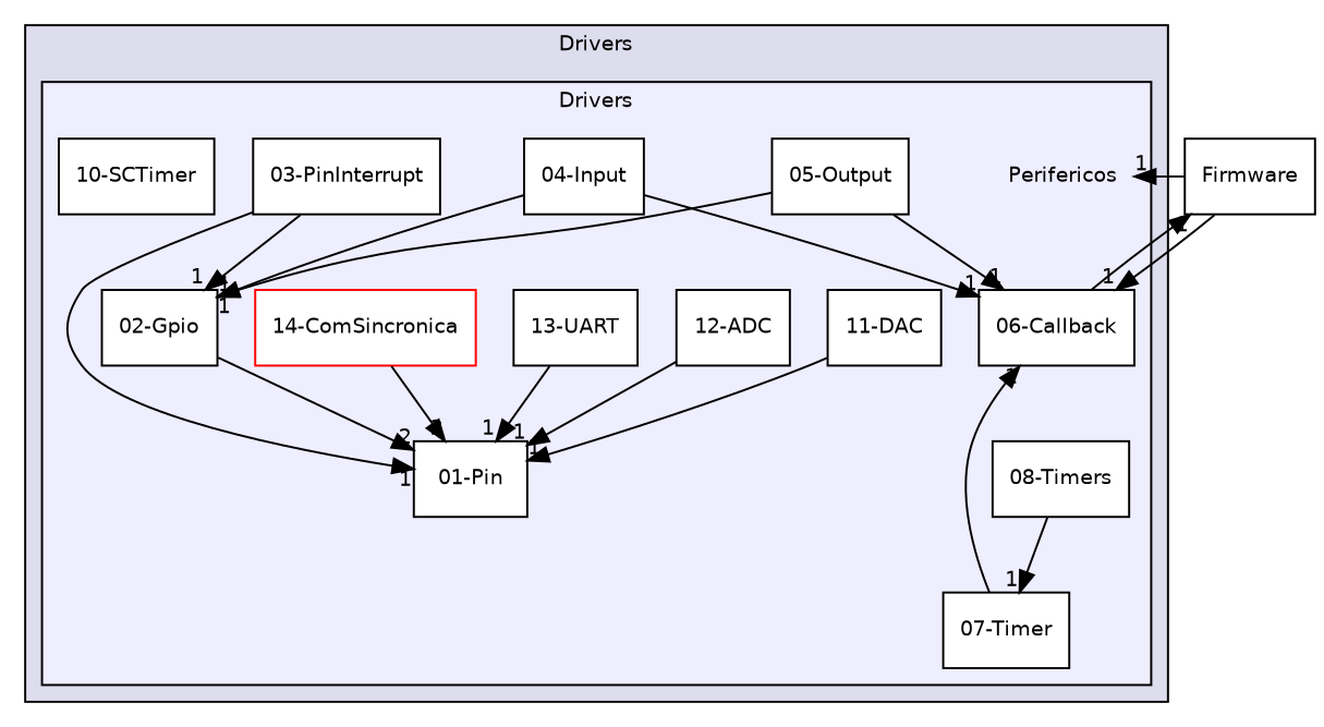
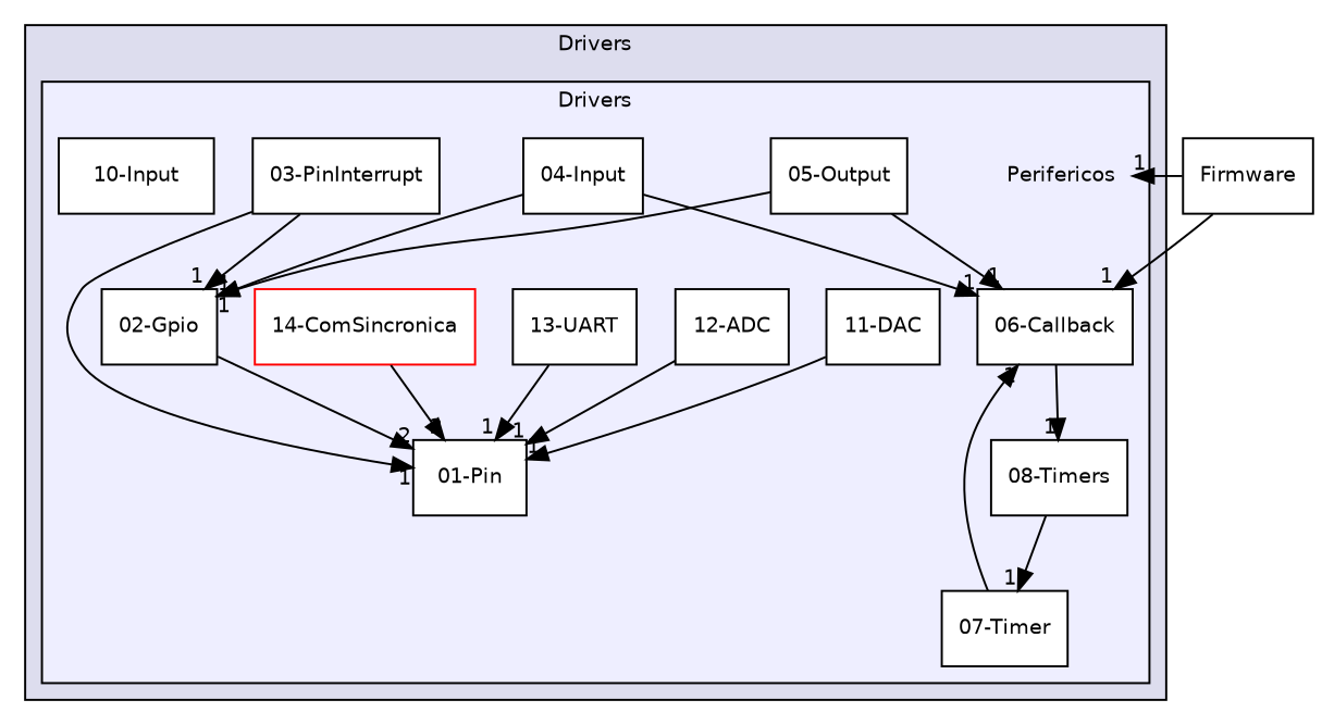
  digraph {
    compound=true
    node [fontname=Helvetica fontsize=10 shape=box color=black fillcolor=white style=filled]
    edge [headlabel=1 labeldistance=1.5 labelfontname=Helvetica labelfontsize=10]
    n1 [label=Perifericos shape=plaintext color="" fillcolor="" style=""]
    n2 [label="01-Pin"]
    n3 [label="02-Gpio"]
    n4 [label="03-PinInterrupt"]
    n5 [label="04-Input"]
    n6 [label="05-Output"]
    n7 [label="06-Callback"]
    n8 [label="07-Timer"]
    n9 [label="08-Timers"]
-   n10 [label="10-SCTimer"]
+   n10 [label="10-Input"]
    n11 [label="11-DAC"]
    n12 [label="12-ADC"]
    n13 [label="13-UART"]
    n14 [color=red label="14-ComSincronica"]
    n15 [label=Firmware color="" fillcolor="" style=""]
    subgraph cluster_1 {
      bgcolor="#ddddee"
      fontname=Helvetica
      fontsize=10
      label=Drivers
      pencolor=black
      subgraph cluster_2 {
        bgcolor="#eeeeff"
        fontname=Helvetica
        fontsize=10
        label=Drivers
        pencolor=black
        n1
        n2
        n3
        n4
        n5
        n6
        n7
        n8
        n9
        n10
        n11
        n12
        n13
        n14
      }
    }
    n3 -> n2 [headlabel=2]
    n4 -> n2
    n4 -> n3
    n5 -> n3
    n5 -> n7
    n6 -> n3
    n6 -> n7
-   n7 -> n15
+   n7 -> n9
    n8 -> n7
    n9 -> n8
    n11 -> n2
    n12 -> n2
    n13 -> n2
    n14 -> n2 [headlabel=2]
    n15 -> n1
    n15 -> n7
  }
